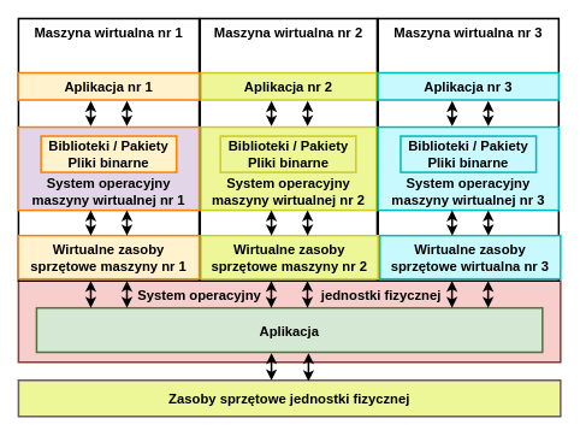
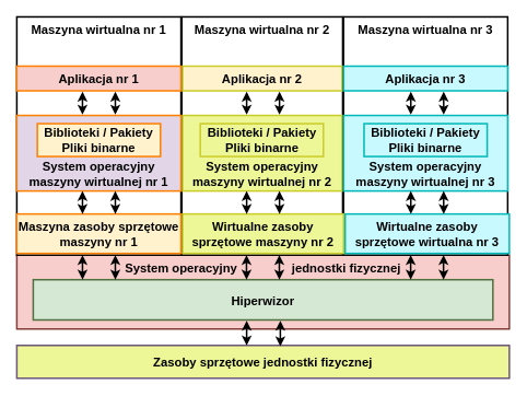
  <mxCell id="0" />
  <mxCell id="1" parent="0" />
  <mxCell id="2" value="System operacyjny&amp;nbsp; &amp;nbsp; &amp;nbsp; &amp;nbsp; &amp;nbsp; &amp;nbsp; &amp;nbsp; &amp;nbsp; jednostki fizycznej" style="rounded=0;whiteSpace=wrap;html=1;fontStyle=1;fontSize=15;fillColor=#f8cecc;strokeWidth=2;strokeColor=#853D3A;verticalAlign=top;" parent="1" vertex="1"><mxGeometry x="20" y="310" width="600" height="90" as="geometry" /></mxCell>
  <mxCell id="3" value="&lt;b style=&quot;font-size: 15px;&quot;&gt;Maszyna wirtualna nr 3&lt;br style=&quot;font-size: 15px;&quot;&gt;&lt;/b&gt;" style="rounded=0;whiteSpace=wrap;html=1;fontSize=15;strokeWidth=2;horizontal=1;align=center;verticalAlign=top;" parent="1" vertex="1"><mxGeometry x="418" y="20" width="200" height="290" as="geometry" /></mxCell>
  <mxCell id="4" value="&lt;b style=&quot;font-size: 15px;&quot;&gt;Maszyna wirtualna nr 2&lt;br style=&quot;font-size: 15px;&quot;&gt;&lt;/b&gt;" style="rounded=0;whiteSpace=wrap;html=1;fontSize=15;strokeWidth=2;horizontal=1;align=center;verticalAlign=top;" parent="1" vertex="1"><mxGeometry x="221" y="20" width="196" height="290" as="geometry" /></mxCell>
  <mxCell id="5" value="&lt;b style=&quot;font-size: 15px;&quot;&gt;Maszyna wirtualna nr 1&lt;br style=&quot;font-size: 15px;&quot;&gt;&lt;/b&gt;" style="rounded=0;whiteSpace=wrap;html=1;fontSize=15;strokeWidth=2;horizontal=1;align=center;verticalAlign=top;" parent="1" vertex="1"><mxGeometry x="20" y="20" width="200" height="290" as="geometry" /></mxCell>
  <mxCell id="6" value="Zasoby sprzętowe jednostki fizycznej" style="rounded=0;whiteSpace=wrap;html=1;fontStyle=1;fontSize=15;fillColor=#edf797;strokeWidth=2;strokeColor=#6F557A;" parent="1" vertex="1"><mxGeometry x="20" y="420" width="600" height="40" as="geometry" /></mxCell>
- <mxCell id="7" value="Aplikacja" style="rounded=0;whiteSpace=wrap;html=1;fontStyle=1;fontSize=15;fillColor=#d5e8d4;strokeWidth=2;strokeColor=#517040;" parent="1" vertex="1"><mxGeometry x="40" y="340" width="560" height="49" as="geometry" /></mxCell>
+ <mxCell id="7" value="Hiperwizor" style="rounded=0;whiteSpace=wrap;html=1;fontStyle=1;fontSize=15;fillColor=#d5e8d4;strokeWidth=2;strokeColor=#517040;" parent="1" vertex="1"><mxGeometry x="40" y="340" width="560" height="49" as="geometry" /></mxCell>
  <mxCell id="8" value="System operacyjny maszyny wirtualnej nr 1" style="rounded=0;whiteSpace=wrap;html=1;fontStyle=1;fontSize=15;fillColor=#e1d5e7;strokeColor=#FF8000;strokeWidth=2;verticalAlign=bottom;" parent="1" vertex="1"><mxGeometry x="20" y="140" width="200" height="92" as="geometry" /></mxCell>
  <mxCell id="9" value="&lt;span style=&quot;font-size: 15px; font-weight: 700;&quot;&gt;System operacyjny maszyny wirtualnej nr 2&lt;/span&gt;" style="rounded=0;whiteSpace=wrap;html=1;fillColor=#EDF797;strokeColor=#CCCC29;strokeWidth=2;verticalAlign=bottom;fontSize=15;" parent="1" vertex="1"><mxGeometry x="222" y="140" width="194" height="92" as="geometry" /></mxCell>
  <mxCell id="10" value="&lt;span style=&quot;font-size: 15px; font-weight: 700;&quot;&gt;System operacyjny maszyny wirtualnej nr 3&lt;/span&gt;" style="rounded=0;whiteSpace=wrap;html=1;fillColor=#C7F9FF;strokeColor=#00B8B8;strokeWidth=2;verticalAlign=bottom;fontSize=15;" parent="1" vertex="1"><mxGeometry x="418" y="140" width="200" height="92" as="geometry" /></mxCell>
  <mxCell id="11" value="&lt;font style=&quot;font-size: 15px;&quot;&gt;&lt;b style=&quot;font-size: 15px;&quot;&gt;Biblioteki / Pakiety&lt;br style=&quot;font-size: 15px;&quot;&gt;Pliki binarne&lt;/b&gt;&lt;/font&gt;" style="rounded=0;whiteSpace=wrap;html=1;fillColor=#fff2cc;strokeColor=#FF8000;strokeWidth=2;verticalAlign=middle;fontSize=15;" parent="1" vertex="1"><mxGeometry x="45" y="150" width="150" height="40" as="geometry" /></mxCell>
  <mxCell id="12" value="&lt;b style=&quot;font-size: 15px;&quot;&gt;Biblioteki / Pakiety&lt;br style=&quot;font-size: 15px;&quot;&gt;Pliki binarne&lt;/b&gt;" style="rounded=0;whiteSpace=wrap;html=1;fillColor=#EDF797;strokeColor=#CCCC29;strokeWidth=2;fontSize=15;" parent="1" vertex="1"><mxGeometry x="243.5" y="150" width="150" height="40" as="geometry" /></mxCell>
  <mxCell id="13" value="&lt;b style=&quot;font-size: 15px;&quot;&gt;Biblioteki / Pakiety&lt;br style=&quot;font-size: 15px;&quot;&gt;Pliki binarne&lt;/b&gt;" style="rounded=0;whiteSpace=wrap;html=1;fillColor=#C7F9FF;strokeColor=#00B8B8;strokeWidth=2;fontSize=15;" parent="1" vertex="1"><mxGeometry x="443" y="150" width="150" height="40" as="geometry" /></mxCell>
- <mxCell id="14" value="Aplikacja nr 1" style="rounded=0;whiteSpace=wrap;html=1;fontStyle=1;fontSize=15;fillColor=#fff2cc;strokeColor=#FF8000;strokeWidth=2;" parent="1" vertex="1"><mxGeometry x="20" y="80" width="200" height="30" as="geometry" /></mxCell>
- <mxCell id="15" value="&lt;span style=&quot;font-size: 15px; font-weight: 700;&quot;&gt;Aplikacja nr 2&lt;/span&gt;" style="rounded=0;whiteSpace=wrap;html=1;fillColor=#EDF797;strokeColor=#CCCC29;strokeWidth=2;fontSize=15;" parent="1" vertex="1"><mxGeometry x="222" y="80" width="194" height="30" as="geometry" /></mxCell>
+ <mxCell id="14" value="Aplikacja nr 1" style="rounded=0;whiteSpace=wrap;html=1;fontStyle=1;fontSize=15;fillColor=#f8cecc;strokeColor=#FF8000;strokeWidth=2;" parent="1" vertex="1"><mxGeometry x="20" y="80" width="200" height="30" as="geometry" /></mxCell>
+ <mxCell id="15" value="&lt;span style=&quot;font-size: 15px; font-weight: 700;&quot;&gt;Aplikacja nr 2&lt;/span&gt;" style="rounded=0;whiteSpace=wrap;html=1;fillColor=#fff2cc;strokeColor=#CCCC29;strokeWidth=2;fontSize=15;" parent="1" vertex="1"><mxGeometry x="222" y="80" width="194" height="30" as="geometry" /></mxCell>
  <mxCell id="16" value="&lt;span style=&quot;font-size: 15px; font-weight: 700;&quot;&gt;Aplikacja nr 3&lt;/span&gt;" style="rounded=0;whiteSpace=wrap;html=1;fillColor=#C7F9FF;strokeColor=#00B8B8;strokeWidth=2;fontSize=15;" parent="1" vertex="1"><mxGeometry x="418" y="80" width="200" height="30" as="geometry" /></mxCell>
  <mxCell id="17" value="" style="endArrow=classic;startArrow=classic;html=1;fontSize=16;strokeWidth=2;" parent="1" edge="1"><mxGeometry width="50" height="50" relative="1" as="geometry"><mxPoint x="341" y="421" as="sourcePoint" /><mxPoint x="341" y="390" as="targetPoint" /></mxGeometry></mxCell>
  <mxCell id="18" value="" style="endArrow=classic;startArrow=classic;html=1;fontSize=16;strokeWidth=2;" parent="1" edge="1"><mxGeometry width="50" height="50" relative="1" as="geometry"><mxPoint x="300" y="420" as="sourcePoint" /><mxPoint x="300" y="390" as="targetPoint" /></mxGeometry></mxCell>
- <mxCell id="19" value="Wirtualne zasoby sprzętowe maszyny nr 1" style="rounded=0;whiteSpace=wrap;html=1;fontStyle=1;fontSize=15;fillColor=#fff2cc;strokeColor=#FF8000;strokeWidth=2;" parent="1" vertex="1"><mxGeometry x="20" y="260" width="200" height="48" as="geometry" /></mxCell>
+ <mxCell id="19" value="Maszyna zasoby sprzętowe maszyny nr 1" style="rounded=0;whiteSpace=wrap;html=1;fontStyle=1;fontSize=15;fillColor=#fff2cc;strokeColor=#FF8000;strokeWidth=2;" parent="1" vertex="1"><mxGeometry x="20" y="260" width="200" height="48" as="geometry" /></mxCell>
  <mxCell id="20" value="&lt;span style=&quot;font-size: 15px; font-weight: 700;&quot;&gt;Wirtualne zasoby sprzętowe maszyny nr 2&lt;/span&gt;" style="rounded=0;whiteSpace=wrap;html=1;fillColor=#EDF797;strokeColor=#CCCC29;strokeWidth=2;fontSize=15;" parent="1" vertex="1"><mxGeometry x="222" y="260" width="196" height="48" as="geometry" /></mxCell>
  <mxCell id="21" value="&lt;span style=&quot;font-size: 15px; font-weight: 700;&quot;&gt;Wirtualne zasoby sprzętowe wirtualna nr 3&lt;/span&gt;" style="rounded=0;whiteSpace=wrap;html=1;fillColor=#C7F9FF;strokeColor=#00B8B8;strokeWidth=2;fontSize=15;" parent="1" vertex="1"><mxGeometry x="420" y="260" width="200" height="48" as="geometry" /></mxCell>
  <mxCell id="22" value="" style="endArrow=classic;startArrow=classic;html=1;fontSize=16;strokeWidth=2;" parent="1" edge="1"><mxGeometry width="50" height="50" relative="1" as="geometry"><mxPoint x="100" y="260" as="sourcePoint" /><mxPoint x="100" y="232" as="targetPoint" /></mxGeometry></mxCell>
  <mxCell id="23" value="" style="endArrow=classic;startArrow=classic;html=1;fontSize=16;strokeWidth=2;" parent="1" edge="1"><mxGeometry width="50" height="50" relative="1" as="geometry"><mxPoint x="140" y="260" as="sourcePoint" /><mxPoint x="140" y="232" as="targetPoint" /></mxGeometry></mxCell>
  <mxCell id="24" value="" style="endArrow=classic;startArrow=classic;html=1;fontSize=16;strokeWidth=2;" parent="1" edge="1"><mxGeometry width="50" height="50" relative="1" as="geometry"><mxPoint x="300" y="260" as="sourcePoint" /><mxPoint x="300" y="232" as="targetPoint" /></mxGeometry></mxCell>
  <mxCell id="25" value="" style="endArrow=classic;startArrow=classic;html=1;fontSize=16;strokeWidth=2;" parent="1" edge="1"><mxGeometry width="50" height="50" relative="1" as="geometry"><mxPoint x="340" y="260" as="sourcePoint" /><mxPoint x="340" y="232" as="targetPoint" /></mxGeometry></mxCell>
  <mxCell id="26" value="" style="endArrow=classic;startArrow=classic;html=1;fontSize=16;strokeWidth=2;" parent="1" edge="1"><mxGeometry width="50" height="50" relative="1" as="geometry"><mxPoint x="500" y="260" as="sourcePoint" /><mxPoint x="500" y="232" as="targetPoint" /></mxGeometry></mxCell>
  <mxCell id="27" value="" style="endArrow=classic;startArrow=classic;html=1;fontSize=16;strokeWidth=2;" parent="1" edge="1"><mxGeometry width="50" height="50" relative="1" as="geometry"><mxPoint x="540" y="260" as="sourcePoint" /><mxPoint x="540" y="232" as="targetPoint" /></mxGeometry></mxCell>
  <mxCell id="28" value="" style="endArrow=classic;startArrow=classic;html=1;fontSize=16;strokeWidth=2;" parent="1" edge="1"><mxGeometry width="50" height="50" relative="1" as="geometry"><mxPoint x="100" y="139" as="sourcePoint" /><mxPoint x="100" y="111" as="targetPoint" /></mxGeometry></mxCell>
  <mxCell id="29" value="" style="endArrow=classic;startArrow=classic;html=1;fontSize=16;strokeWidth=2;" parent="1" edge="1"><mxGeometry width="50" height="50" relative="1" as="geometry"><mxPoint x="140" y="139" as="sourcePoint" /><mxPoint x="140" y="111" as="targetPoint" /></mxGeometry></mxCell>
  <mxCell id="30" value="" style="endArrow=classic;startArrow=classic;html=1;fontSize=16;strokeWidth=2;" parent="1" edge="1"><mxGeometry width="50" height="50" relative="1" as="geometry"><mxPoint x="300" y="139" as="sourcePoint" /><mxPoint x="300" y="111" as="targetPoint" /></mxGeometry></mxCell>
  <mxCell id="31" value="" style="endArrow=classic;startArrow=classic;html=1;fontSize=16;strokeWidth=2;" parent="1" edge="1"><mxGeometry width="50" height="50" relative="1" as="geometry"><mxPoint x="340" y="139" as="sourcePoint" /><mxPoint x="340" y="111" as="targetPoint" /></mxGeometry></mxCell>
  <mxCell id="32" value="" style="endArrow=classic;startArrow=classic;html=1;fontSize=16;strokeWidth=2;" parent="1" edge="1"><mxGeometry width="50" height="50" relative="1" as="geometry"><mxPoint x="500" y="139" as="sourcePoint" /><mxPoint x="500" y="111" as="targetPoint" /></mxGeometry></mxCell>
  <mxCell id="33" value="" style="endArrow=classic;startArrow=classic;html=1;fontSize=16;strokeWidth=2;" parent="1" edge="1"><mxGeometry width="50" height="50" relative="1" as="geometry"><mxPoint x="540" y="139" as="sourcePoint" /><mxPoint x="540" y="111" as="targetPoint" /></mxGeometry></mxCell>
  <mxCell id="34" value="" style="endArrow=classic;startArrow=classic;html=1;fontSize=16;strokeWidth=2;" parent="1" edge="1"><mxGeometry width="50" height="50" relative="1" as="geometry"><mxPoint x="140" y="340" as="sourcePoint" /><mxPoint x="140" y="310" as="targetPoint" /></mxGeometry></mxCell>
  <mxCell id="35" value="" style="endArrow=classic;startArrow=classic;html=1;fontSize=16;strokeWidth=2;" edge="1" parent="1"><mxGeometry width="50" height="50" relative="1" as="geometry"><mxPoint x="100" y="340" as="sourcePoint" /><mxPoint x="100" y="310" as="targetPoint" /></mxGeometry></mxCell>
  <mxCell id="36" value="" style="endArrow=classic;startArrow=classic;html=1;fontSize=16;strokeWidth=2;" edge="1" parent="1"><mxGeometry width="50" height="50" relative="1" as="geometry"><mxPoint x="339.8" y="340" as="sourcePoint" /><mxPoint x="339.8" y="310" as="targetPoint" /></mxGeometry></mxCell>
  <mxCell id="37" value="" style="endArrow=classic;startArrow=classic;html=1;fontSize=16;strokeWidth=2;" edge="1" parent="1"><mxGeometry width="50" height="50" relative="1" as="geometry"><mxPoint x="299.8" y="340" as="sourcePoint" /><mxPoint x="299.8" y="310" as="targetPoint" /></mxGeometry></mxCell>
  <mxCell id="38" value="" style="endArrow=classic;startArrow=classic;html=1;fontSize=16;strokeWidth=2;" edge="1" parent="1"><mxGeometry width="50" height="50" relative="1" as="geometry"><mxPoint x="539.8" y="340" as="sourcePoint" /><mxPoint x="539.8" y="310" as="targetPoint" /></mxGeometry></mxCell>
  <mxCell id="39" value="" style="endArrow=classic;startArrow=classic;html=1;fontSize=16;strokeWidth=2;" edge="1" parent="1"><mxGeometry width="50" height="50" relative="1" as="geometry"><mxPoint x="499.8" y="340" as="sourcePoint" /><mxPoint x="499.8" y="310" as="targetPoint" /></mxGeometry></mxCell>
